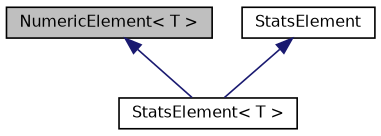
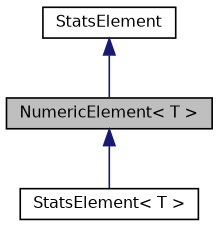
  digraph {
    node [color=black fillcolor=white fontname=Helvetica fontsize=10 shape=record style=filled]
    edge [color=midnightblue dir=back fontname=Helvetica fontsize=10 labelfontname=Helvetica labelfontsize=10 style=solid]
    n1 [fillcolor=grey75 fontcolor=black height=0.2 label="NumericElement\< T \>" width=0.4]
    n2 [height=0.2 label="StatsElement\< T \>" width=0.4]
    n3 [height=0.2 label=StatsElement width=0.4]
    n1 -> n2
-   n3 -> n2
+   n3 -> n1
  }
